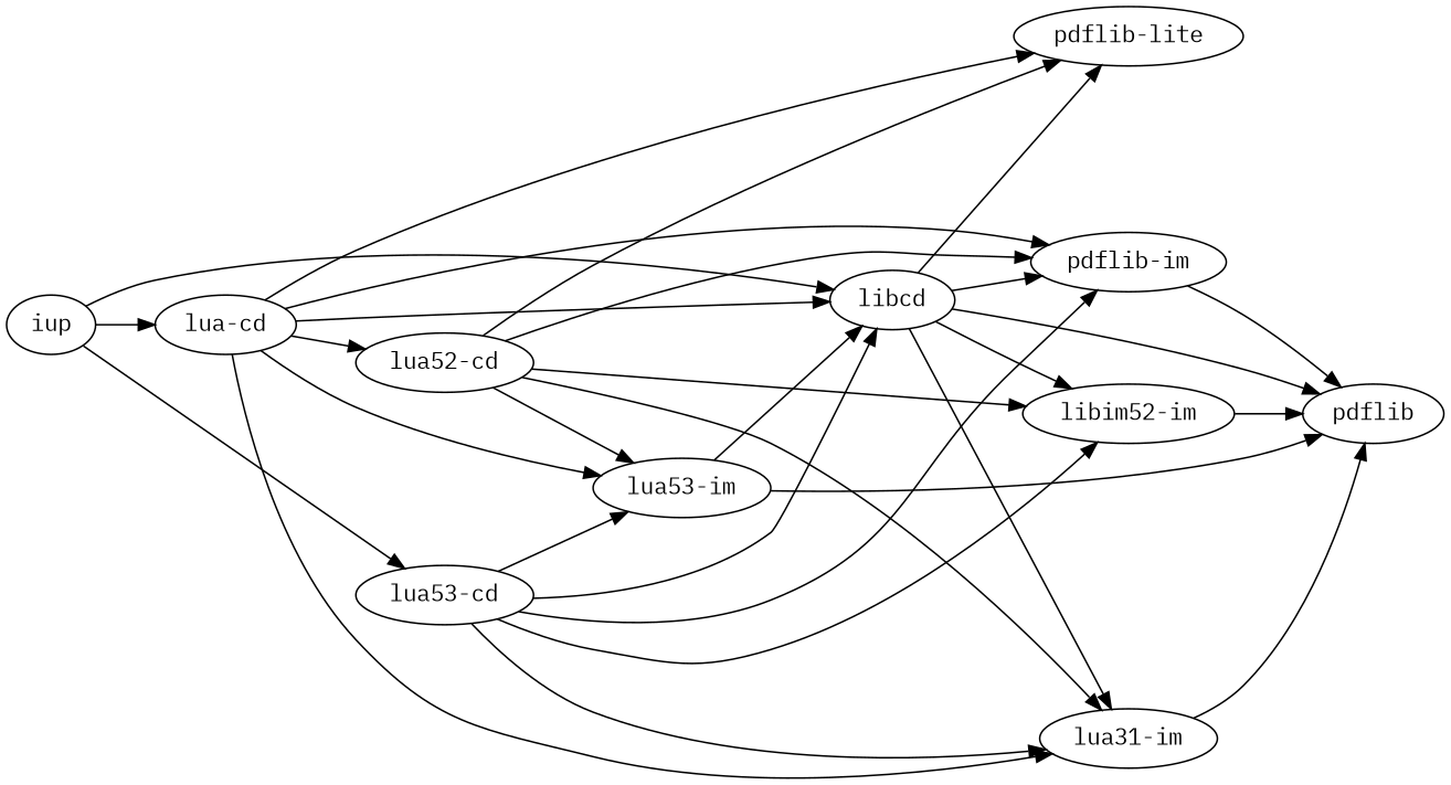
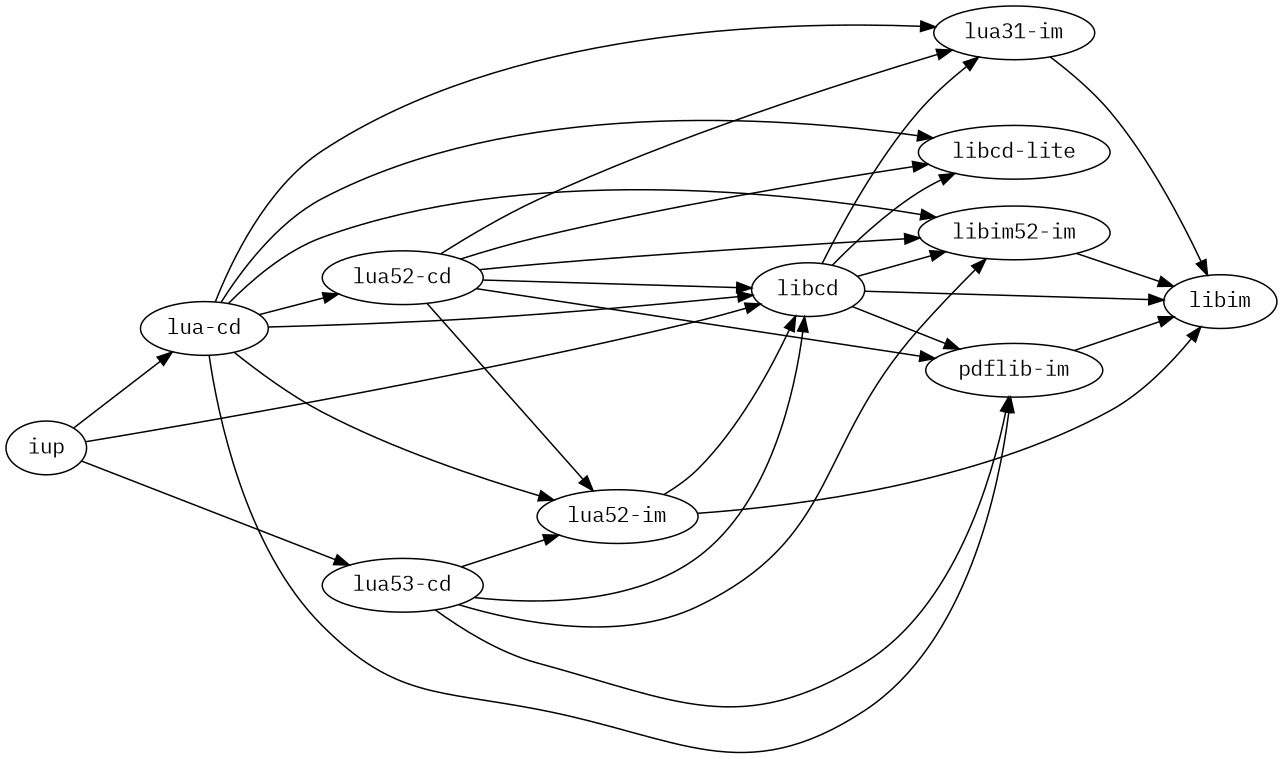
  digraph {
    fontname="IBM Plex Mono"
    rankdir=LR
    node [fontname="IBM Plex Mono"]
    edge [fontname="IBM Plex Mono"]
    n1 [label=iup]
    n2 [label=libcd]
    n3 [label="lua-cd"]
    n4 [label="lua53-cd"]
-   n5 [label="pdflib-lite"]
+   n5 [label="libcd-lite"]
    n6 [label="pdflib-im"]
    n7 [label="lua31-im"]
    n8 [label="libim52-im"]
-   n9 [label=pdflib]
+   n9 [label=libim]
    n10 [label="lua52-cd"]
-   n11 [label="lua53-im"]
+   n11 [label="lua52-im"]
    n1 -> n2
    n1 -> n3
    n1 -> n4
    n2 -> n5
    n2 -> n6
    n2 -> n7
    n2 -> n8
    n2 -> n9
    n3 -> n2
    n3 -> n5
    n3 -> n6
    n3 -> n7
+   n3 -> n8
    n3 -> n10
    n3 -> n11
    n4 -> n2
    n4 -> n6
-   n4 -> n7
    n4 -> n8
    n4 -> n11
    n6 -> n9
    n7 -> n9
    n8 -> n9
+   n10 -> n2
    n10 -> n5
    n10 -> n6
    n10 -> n7
    n10 -> n8
    n10 -> n11
    n11 -> n2
    n11 -> n9
  }
